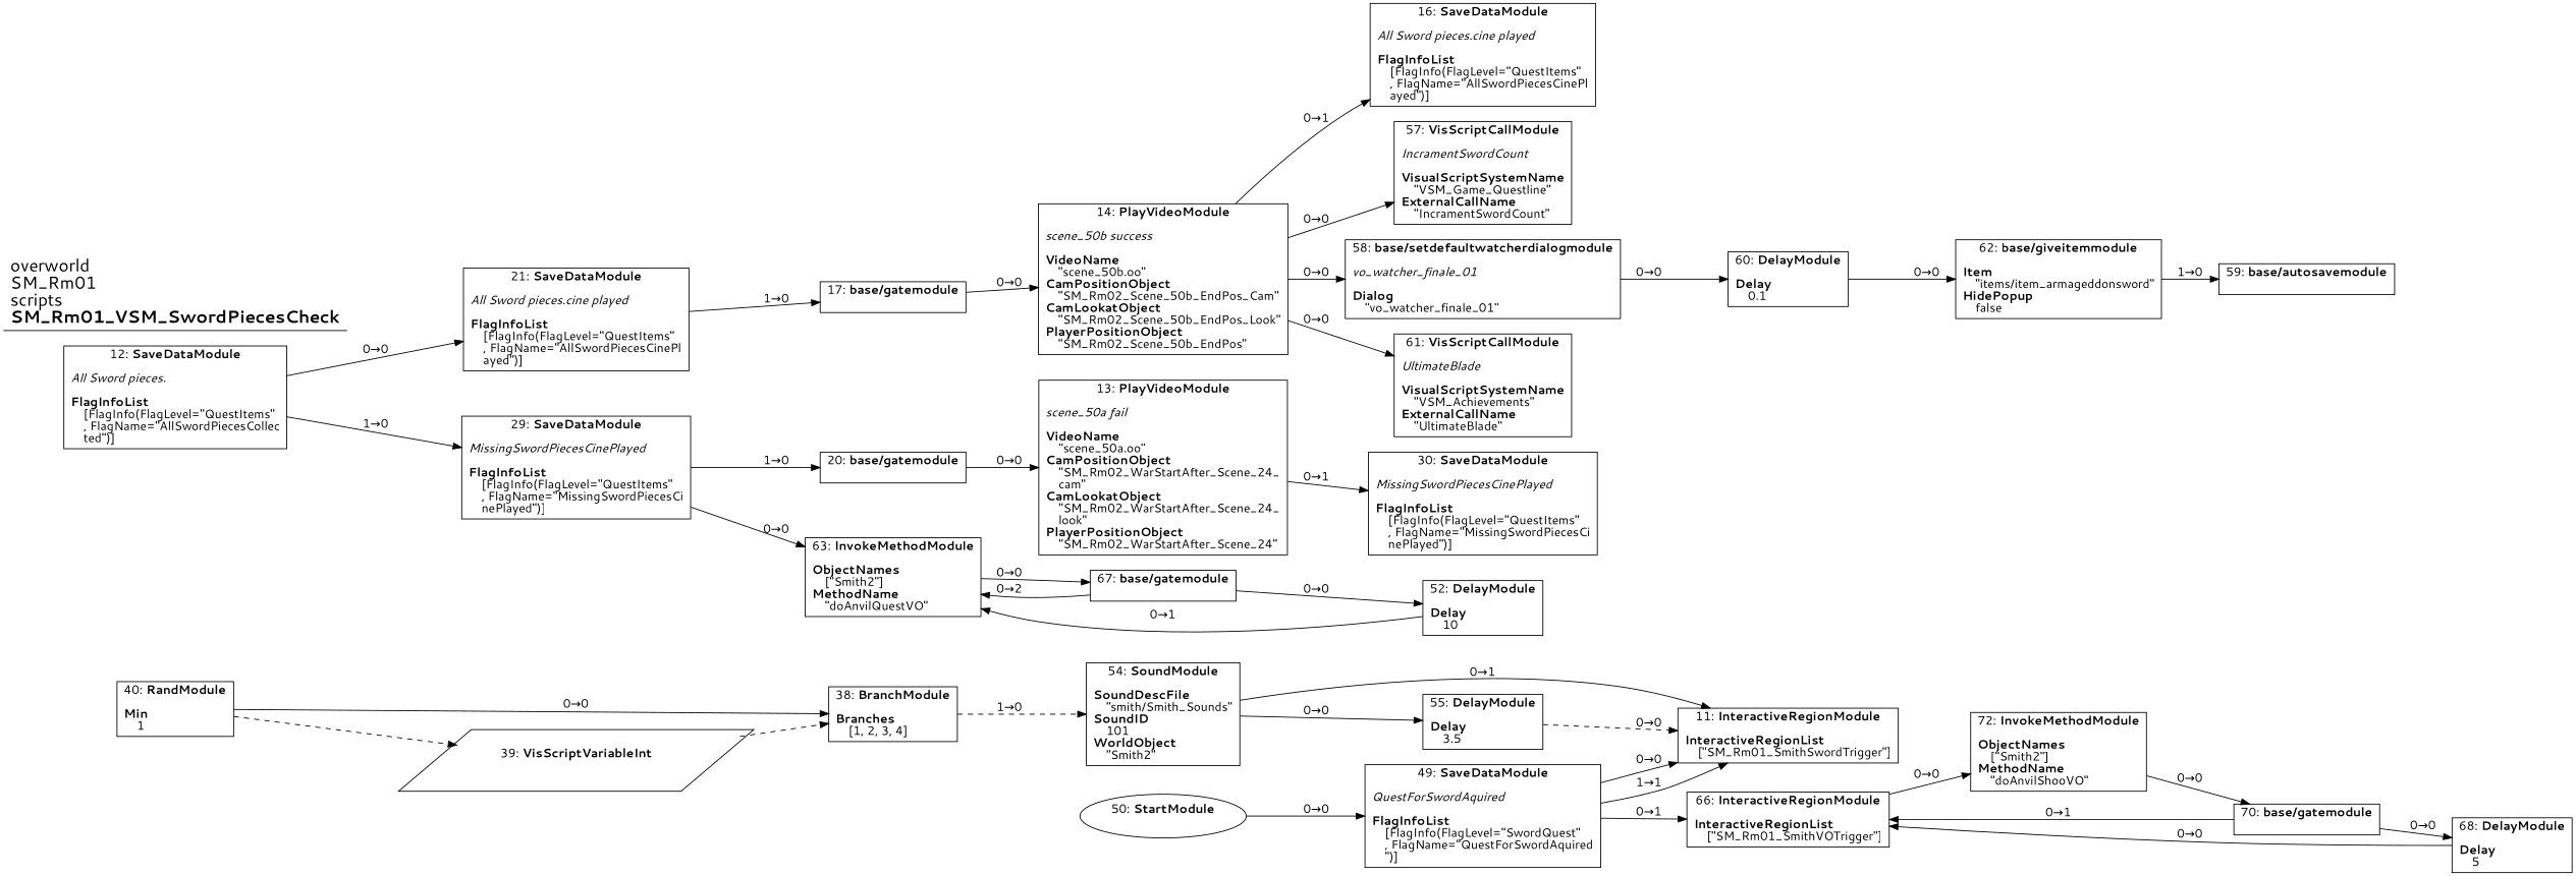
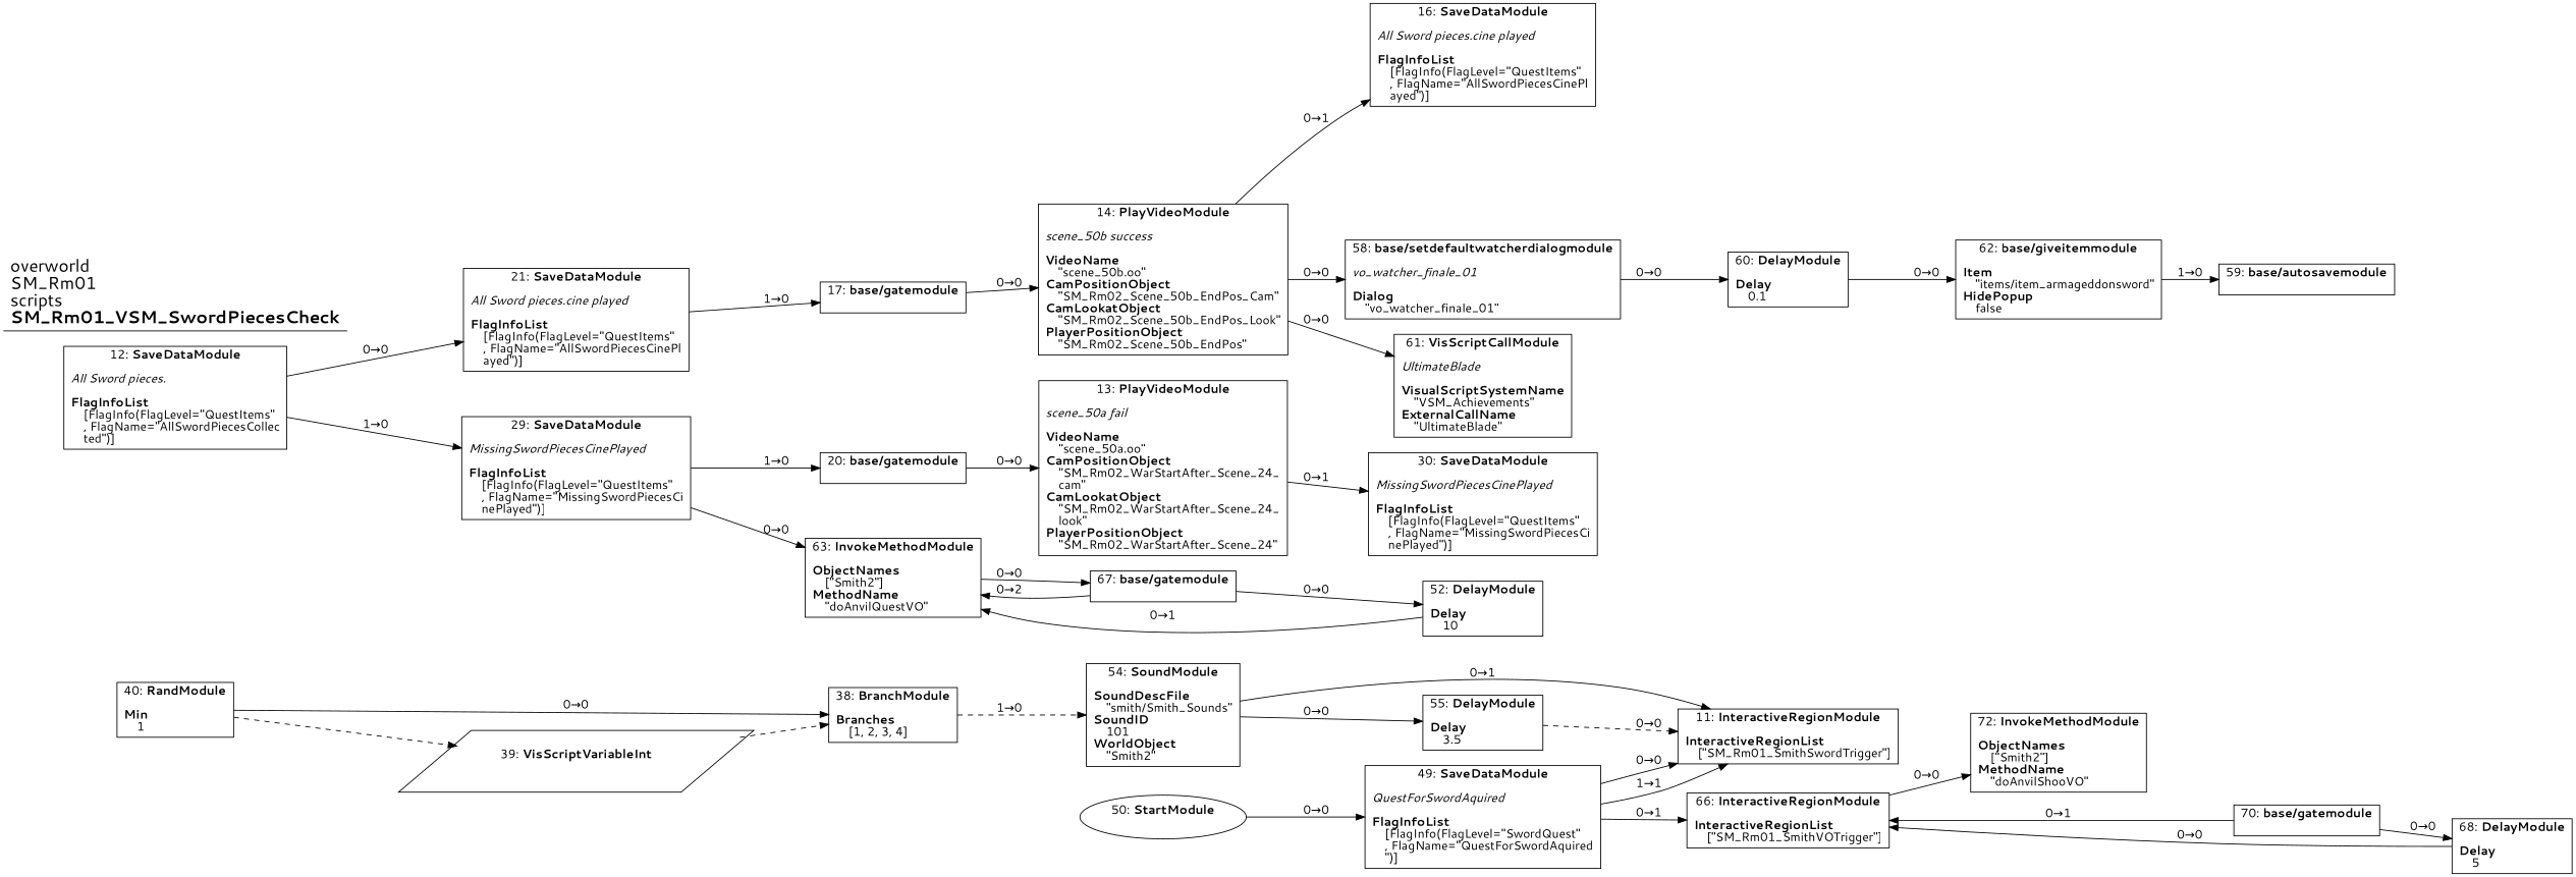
  digraph {
    fontname="Segoe UI"
    rankdir=LR
    splines=spline
    node [fontname="Segoe UI" shape=box]
    edge [fontname="Segoe UI"]
    n1 [label=<11: <b>InteractiveRegionModule</b><br/><br/><b>InteractiveRegionList</b><br align="left"/>    [&quot;SM_Rm01_SmithSwordTrigger&quot;]<br align="left"/>>]
    n2 [label=<12: <b>SaveDataModule</b><br/><br/><i>All Sword pieces.<br align="left"/></i><br align="left"/><b>FlagInfoList</b><br align="left"/>    [FlagInfo(FlagLevel=&quot;QuestItems&quot;<br align="left"/>    , FlagName=&quot;AllSwordPiecesCollec<br align="left"/>    ted&quot;)]<br align="left"/>>]
    n3 [label=<21: <b>SaveDataModule</b><br/><br/><i>All Sword pieces.cine played<br align="left"/></i><br align="left"/><b>FlagInfoList</b><br align="left"/>    [FlagInfo(FlagLevel=&quot;QuestItems&quot;<br align="left"/>    , FlagName=&quot;AllSwordPiecesCinePl<br align="left"/>    ayed&quot;)]<br align="left"/>>]
    n4 [label=<29: <b>SaveDataModule</b><br/><br/><i>MissingSwordPiecesCinePlayed<br align="left"/></i><br align="left"/><b>FlagInfoList</b><br align="left"/>    [FlagInfo(FlagLevel=&quot;QuestItems&quot;<br align="left"/>    , FlagName=&quot;MissingSwordPiecesCi<br align="left"/>    nePlayed&quot;)]<br align="left"/>>]
    n5 [label=<17: <b>base/gatemodule</b><br/><br/>>]
    n6 [label=<20: <b>base/gatemodule</b><br/><br/>>]
    n7 [label=<63: <b>InvokeMethodModule</b><br/><br/><b>ObjectNames</b><br align="left"/>    [&quot;Smith2&quot;]<br align="left"/><b>MethodName</b><br align="left"/>    &quot;doAnvilQuestVO&quot;<br align="left"/>>]
    n8 [label=<14: <b>PlayVideoModule</b><br/><br/><i>scene_50b success<br align="left"/></i><br align="left"/><b>VideoName</b><br align="left"/>    &quot;scene_50b.oo&quot;<br align="left"/><b>CamPositionObject</b><br align="left"/>    &quot;SM_Rm02_Scene_50b_EndPos_Cam&quot;<br align="left"/><b>CamLookatObject</b><br align="left"/>    &quot;SM_Rm02_Scene_50b_EndPos_Look&quot;<br align="left"/><b>PlayerPositionObject</b><br align="left"/>    &quot;SM_Rm02_Scene_50b_EndPos&quot;<br align="left"/>>]
    n9 [label=<40: <b>RandModule</b><br/><br/><b>Min</b><br align="left"/>    1<br align="left"/>>]
    n10 [label=<38: <b>BranchModule</b><br/><br/><b>Branches</b><br align="left"/>    [1, 2, 3, 4]<br align="left"/>>]
    n11 [label=<39: <b>VisScriptVariableInt</b><br/><br/>> shape=parallelogram]
    n12 [label=<13: <b>PlayVideoModule</b><br/><br/><i>scene_50a fail<br align="left"/></i><br align="left"/><b>VideoName</b><br align="left"/>    &quot;scene_50a.oo&quot;<br align="left"/><b>CamPositionObject</b><br align="left"/>    &quot;SM_Rm02_WarStartAfter_Scene_24_<br align="left"/>    cam&quot;<br align="left"/><b>CamLookatObject</b><br align="left"/>    &quot;SM_Rm02_WarStartAfter_Scene_24_<br align="left"/>    look&quot;<br align="left"/><b>PlayerPositionObject</b><br align="left"/>    &quot;SM_Rm02_WarStartAfter_Scene_24&quot;<br align="left"/>>]
    n13 [label=<67: <b>base/gatemodule</b><br/><br/>>]
    n14 [label=<30: <b>SaveDataModule</b><br/><br/><i>MissingSwordPiecesCinePlayed<br align="left"/></i><br align="left"/><b>FlagInfoList</b><br align="left"/>    [FlagInfo(FlagLevel=&quot;QuestItems&quot;<br align="left"/>    , FlagName=&quot;MissingSwordPiecesCi<br align="left"/>    nePlayed&quot;)]<br align="left"/>>]
    n15 [label=<16: <b>SaveDataModule</b><br/><br/><i>All Sword pieces.cine played<br align="left"/></i><br align="left"/><b>FlagInfoList</b><br align="left"/>    [FlagInfo(FlagLevel=&quot;QuestItems&quot;<br align="left"/>    , FlagName=&quot;AllSwordPiecesCinePl<br align="left"/>    ayed&quot;)]<br align="left"/>>]
-   n16 [label=<57: <b>VisScriptCallModule</b><br/><br/><i>IncramentSwordCount<br align="left"/></i><br align="left"/><b>VisualScriptSystemName</b><br align="left"/>    &quot;VSM_Game_Questline&quot;<br align="left"/><b>ExternalCallName</b><br align="left"/>    &quot;IncramentSwordCount&quot;<br align="left"/>>]
    n17 [label=<58: <b>base/setdefaultwatcherdialogmodule</b><br/><br/><i>vo_watcher_finale_01<br align="left"/></i><br align="left"/><b>Dialog</b><br align="left"/>    &quot;vo_watcher_finale_01&quot;<br align="left"/>>]
    n18 [label=<61: <b>VisScriptCallModule</b><br/><br/><i>UltimateBlade<br align="left"/></i><br align="left"/><b>VisualScriptSystemName</b><br align="left"/>    &quot;VSM_Achievements&quot;<br align="left"/><b>ExternalCallName</b><br align="left"/>    &quot;UltimateBlade&quot;<br align="left"/>>]
    n19 [label=<60: <b>DelayModule</b><br/><br/><b>Delay</b><br align="left"/>    0.1<br align="left"/>>]
    n20 [label=<62: <b>base/giveitemmodule</b><br/><br/><b>Item</b><br align="left"/>    &quot;items/item_armageddonsword&quot;<br align="left"/><b>HidePopup</b><br align="left"/>    false<br align="left"/>>]
    n21 [label=<54: <b>SoundModule</b><br/><br/><b>SoundDescFile</b><br align="left"/>    &quot;smith/Smith_Sounds&quot;<br align="left"/><b>SoundID</b><br align="left"/>    101<br align="left"/><b>WorldObject</b><br align="left"/>    &quot;Smith2&quot;<br align="left"/>>]
    n22 [label=<52: <b>DelayModule</b><br/><br/><b>Delay</b><br align="left"/>    10<br align="left"/>>]
    n23 [label=<55: <b>DelayModule</b><br/><br/><b>Delay</b><br align="left"/>    3.5<br align="left"/>>]
    n24 [label=<49: <b>SaveDataModule</b><br/><br/><i>QuestForSwordAquired<br align="left"/></i><br align="left"/><b>FlagInfoList</b><br align="left"/>    [FlagInfo(FlagLevel=&quot;SwordQuest&quot;<br align="left"/>    , FlagName=&quot;QuestForSwordAquired<br align="left"/>    &quot;)]<br align="left"/>>]
    n25 [label=<66: <b>InteractiveRegionModule</b><br/><br/><b>InteractiveRegionList</b><br align="left"/>    [&quot;SM_Rm01_SmithVOTrigger&quot;]<br align="left"/>>]
    n26 [label=<72: <b>InvokeMethodModule</b><br/><br/><b>ObjectNames</b><br align="left"/>    [&quot;Smith2&quot;]<br align="left"/><b>MethodName</b><br align="left"/>    &quot;doAnvilShooVO&quot;<br align="left"/>>]
    n27 [label=<70: <b>base/gatemodule</b><br/><br/>>]
    n28 [label=<50: <b>StartModule</b><br/><br/>> shape=oval]
    n29 [label=<59: <b>base/autosavemodule</b><br/><br/>>]
    n30 [label=<68: <b>DelayModule</b><br/><br/><b>Delay</b><br align="left"/>    5<br align="left"/>>]
    n31 [label=<<font point-size="20">overworld<br align="left"/>SM_Rm01<br align="left"/>scripts<br align="left"/><b>SM_Rm01_VSM_SwordPiecesCheck</b><br align="left"/></font>> shape=underline]
    n2 -> n3 [label="0→0"]
    n2 -> n4 [label="1→0"]
    n3 -> n5 [label="1→0"]
    n4 -> n6 [label="1→0"]
    n4 -> n7 [label="0→0"]
    n5 -> n8 [label="0→0"]
    n6 -> n12 [label="0→0"]
    n7 -> n13 [label="0→0"]
    n8 -> n15 [label="0→1"]
-   n8 -> n16 [label="0→0"]
    n8 -> n17 [label="0→0"]
    n8 -> n18 [label="0→0"]
    n9 -> n10 [label="0→0"]
    n9 -> n11 [style=dashed]
    n10 -> n21 [label="1→0" style=dashed]
    n11 -> n10 [style=dashed]
    n12 -> n14 [label="0→1"]
    n13 -> n7 [label="0→2"]
    n13 -> n22 [label="0→0"]
    n17 -> n19 [label="0→0"]
    n19 -> n20 [label="0→0"]
    n20 -> n29 [label="1→0"]
    n21 -> n1 [label="0→1"]
    n21 -> n23 [label="0→0"]
    n22 -> n7 [label="0→1"]
    n23 -> n1 [label="0→0" style=dashed]
    n24 -> n1 [label="0→0"]
    n24 -> n1 [label="1→1"]
    n24 -> n25 [label="0→1"]
    n25 -> n26 [label="0→0"]
-   n26 -> n27 [label="0→0"]
    n27 -> n25 [label="0→1"]
    n27 -> n30 [label="0→0"]
    n28 -> n24 [label="0→0"]
    n30 -> n25 [label="0→0"]
  }
